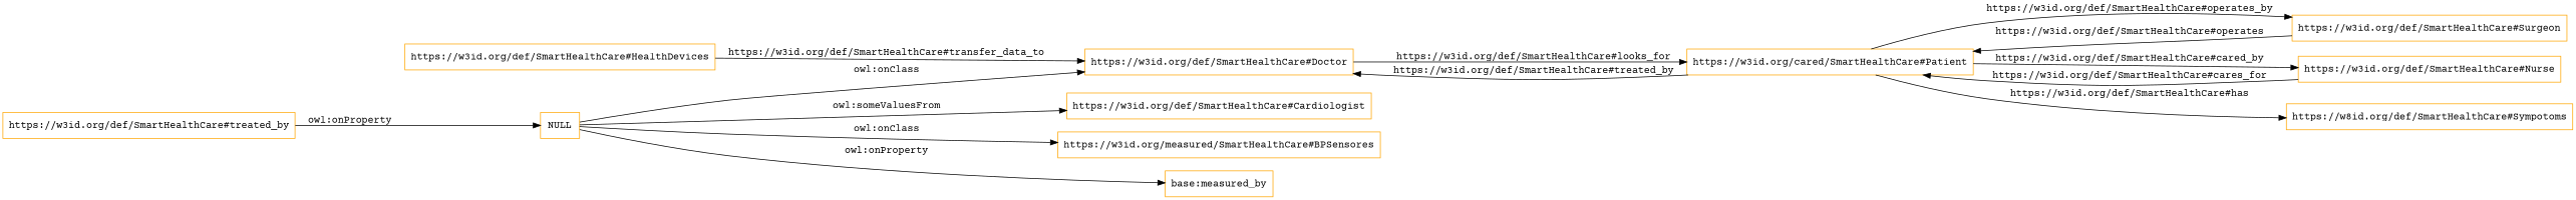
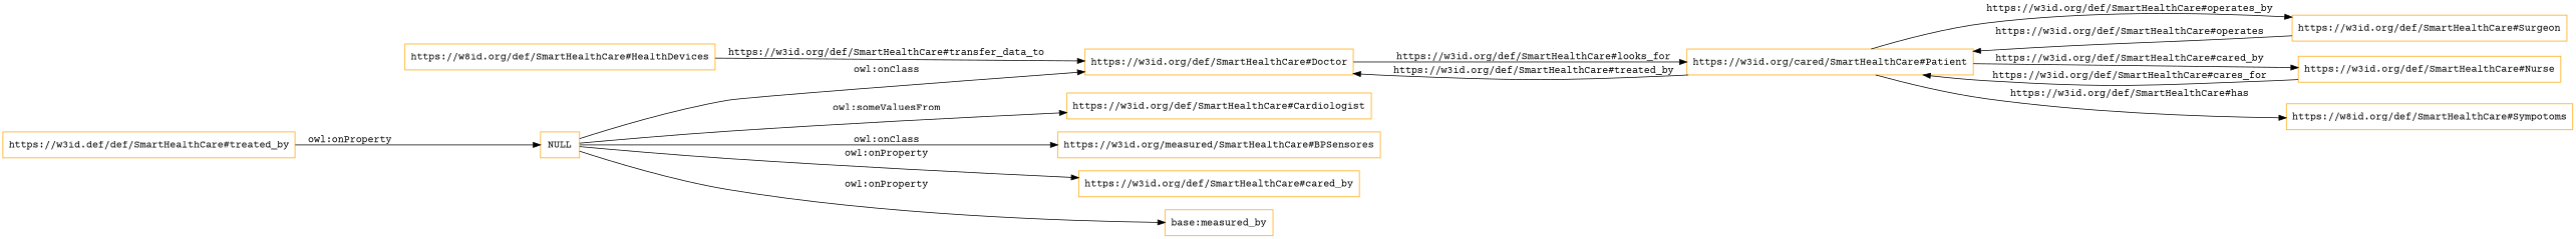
  digraph {
    fontname="Courier Prime"
    rankdir=LR
    node [color=orange fontname="Courier Prime" shape=rectangle]
    edge [fontname="Courier Prime"]
-   "https://w3id.org/def/SmartHealthCare#HealthDevices"
+   "https://w3id.org/def/SmartHealthCare#HealthDevices" [label="https://w8id.org/def/SmartHealthCare#HealthDevices"]
    "https://w3id.org/def/SmartHealthCare#Doctor"
    n3 [label="https://w3id.org/cared/SmartHealthCare#Patient"]
    "https://w3id.org/def/SmartHealthCare#Surgeon"
    "https://w3id.org/def/SmartHealthCare#Nurse"
    n6 [label="https://w8id.org/def/SmartHealthCare#Sympotoms"]
    NULL
    "https://w3id.org/def/SmartHealthCare#Cardiologist"
    n9 [label="https://w3id.org/measured/SmartHealthCare#BPSensores"]
+   "https://w3id.org/def/SmartHealthCare#cared_by"
    "base:measured_by"
-   "https://w3id.org/def/SmartHealthCare#treated_by"
+   "https://w3id.org/def/SmartHealthCare#treated_by" [label="https://w3id.def/def/SmartHealthCare#treated_by"]
    "https://w3id.org/def/SmartHealthCare#HealthDevices" -> "https://w3id.org/def/SmartHealthCare#Doctor" [label="https://w3id.org/def/SmartHealthCare#transfer_data_to"]
    "https://w3id.org/def/SmartHealthCare#Doctor" -> n3 [label="https://w3id.org/def/SmartHealthCare#looks_for"]
    n3 -> "https://w3id.org/def/SmartHealthCare#Doctor" [label="https://w3id.org/def/SmartHealthCare#treated_by"]
    n3 -> "https://w3id.org/def/SmartHealthCare#Surgeon" [label="https://w3id.org/def/SmartHealthCare#operates_by"]
    n3 -> "https://w3id.org/def/SmartHealthCare#Nurse" [label="https://w3id.org/def/SmartHealthCare#cared_by"]
    n3 -> n6 [label="https://w3id.org/def/SmartHealthCare#has"]
    "https://w3id.org/def/SmartHealthCare#Surgeon" -> n3 [label="https://w3id.org/def/SmartHealthCare#operates"]
    "https://w3id.org/def/SmartHealthCare#Nurse" -> n3 [label="https://w3id.org/def/SmartHealthCare#cares_for"]
    NULL -> "https://w3id.org/def/SmartHealthCare#Doctor" [label="owl:onClass"]
    NULL -> "https://w3id.org/def/SmartHealthCare#Cardiologist" [label="owl:someValuesFrom"]
    NULL -> n9 [label="owl:onClass"]
+   NULL -> "https://w3id.org/def/SmartHealthCare#cared_by" [label="owl:onProperty"]
    NULL -> "base:measured_by" [label="owl:onProperty"]
    "https://w3id.org/def/SmartHealthCare#treated_by" -> NULL [label="owl:onProperty"]
  }
